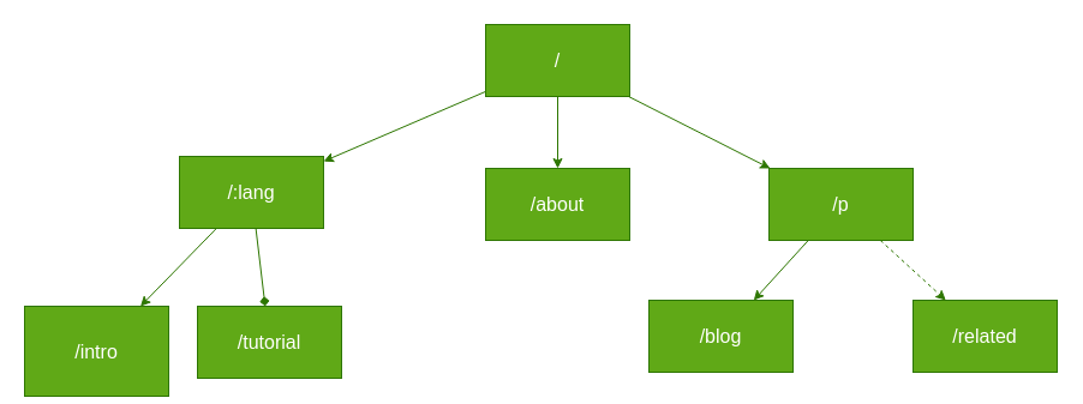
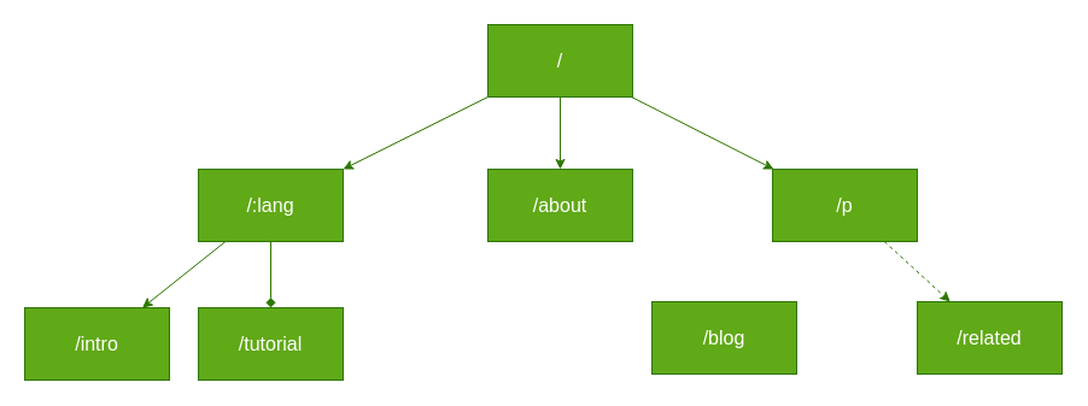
  <mxCell id="0" />
  <mxCell id="1" parent="0" />
  <mxCell id="2" value="" style="edgeStyle=none;html=1;fontSize=16;fontColor=#FFFFFF;fillColor=#60a917;strokeColor=#2D7600;" edge="1" parent="1" source="5" target="8"><mxGeometry relative="1" as="geometry" /></mxCell>
  <mxCell id="3" value="" style="edgeStyle=none;html=1;fontSize=16;fontColor=#FFFFFF;fillColor=#60a917;strokeColor=#2D7600;" edge="1" parent="1" source="5" target="11"><mxGeometry relative="1" as="geometry" /></mxCell>
  <mxCell id="4" value="" style="edgeStyle=none;html=1;fontSize=16;fontColor=#FFFFFF;fillColor=#60a917;strokeColor=#2D7600;" edge="1" parent="1" source="5" target="14"><mxGeometry relative="1" as="geometry" /></mxCell>
  <mxCell id="5" value="/" style="rounded=0;whiteSpace=wrap;html=1;fontSize=16;fillColor=#60a917;strokeColor=#2D7600;fontColor=#ffffff;" vertex="1" parent="1"><mxGeometry x="404" y="20" width="120" height="60" as="geometry" /></mxCell>
  <mxCell id="6" value="" style="edgeStyle=none;html=1;fontSize=16;fontColor=#FFFFFF;fillColor=#60a917;strokeColor=#2D7600;" edge="1" parent="1" source="8" target="9"><mxGeometry relative="1" as="geometry" /></mxCell>
  <mxCell id="7" value="" style="edgeStyle=none;html=1;fontSize=16;fontColor=#FFFFFF;fillColor=#60a917;strokeColor=#2D7600;endArrow=diamond;" edge="1" parent="1" source="8" target="10"><mxGeometry relative="1" as="geometry" /></mxCell>
- <mxCell id="8" value="/:lang" style="whiteSpace=wrap;html=1;fontSize=16;rounded=0;fillColor=#60a917;strokeColor=#2D7600;fontColor=#ffffff;" vertex="1" parent="1"><mxGeometry x="149" y="130" width="120" height="60" as="geometry" /></mxCell>
- <mxCell id="9" value="/intro" style="whiteSpace=wrap;html=1;fontSize=16;rounded=0;fillColor=#60a917;strokeColor=#2D7600;fontColor=#ffffff;" vertex="1" parent="1"><mxGeometry x="20" y="255" width="120" height="75" as="geometry" /></mxCell>
+ <mxCell id="8" value="/:lang" style="whiteSpace=wrap;html=1;fontSize=16;rounded=0;fillColor=#60a917;strokeColor=#2D7600;fontColor=#ffffff;" vertex="1" parent="1"><mxGeometry x="164" y="140" width="120" height="60" as="geometry" /></mxCell>
+ <mxCell id="9" value="/intro" style="whiteSpace=wrap;html=1;fontSize=16;rounded=0;fillColor=#60a917;strokeColor=#2D7600;fontColor=#ffffff;" vertex="1" parent="1"><mxGeometry x="20" y="255" width="120" height="60" as="geometry" /></mxCell>
  <mxCell id="10" value="/tutorial" style="whiteSpace=wrap;html=1;fontSize=16;rounded=0;fillColor=#60a917;strokeColor=#2D7600;fontColor=#ffffff;" vertex="1" parent="1"><mxGeometry x="164" y="255" width="120" height="60" as="geometry" /></mxCell>
  <mxCell id="11" value="/about" style="whiteSpace=wrap;html=1;fontSize=16;rounded=0;fillColor=#60a917;strokeColor=#2D7600;fontColor=#ffffff;" vertex="1" parent="1"><mxGeometry x="404" y="140" width="120" height="60" as="geometry" /></mxCell>
- <mxCell id="12" value="" style="edgeStyle=none;html=1;fontSize=16;fontColor=#FFFFFF;fillColor=#60a917;strokeColor=#2D7600;" edge="1" parent="1" source="14" target="15"><mxGeometry relative="1" as="geometry" /></mxCell>
  <mxCell id="13" value="" style="edgeStyle=none;html=1;fontSize=16;fontColor=#FFFFFF;fillColor=#60a917;strokeColor=#2D7600;dashed=1;" edge="1" parent="1" source="14" target="16"><mxGeometry relative="1" as="geometry" /></mxCell>
  <mxCell id="14" value="/p&lt;br&gt;" style="whiteSpace=wrap;html=1;fontSize=16;rounded=0;fillColor=#60a917;strokeColor=#2D7600;fontColor=#ffffff;" vertex="1" parent="1"><mxGeometry x="640" y="140" width="120" height="60" as="geometry" /></mxCell>
  <mxCell id="15" value="/blog" style="whiteSpace=wrap;html=1;fontSize=16;rounded=0;fillColor=#60a917;strokeColor=#2D7600;fontColor=#ffffff;" vertex="1" parent="1"><mxGeometry x="540" y="250" width="120" height="60" as="geometry" /></mxCell>
  <mxCell id="16" value="/related" style="whiteSpace=wrap;html=1;fontSize=16;rounded=0;fillColor=#60a917;strokeColor=#2D7600;fontColor=#ffffff;" vertex="1" parent="1"><mxGeometry x="760" y="250" width="120" height="60" as="geometry" /></mxCell>
